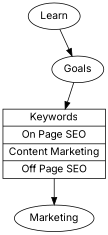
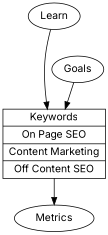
  digraph {
    fontname=Inter
    node [fontname=Inter]
    edge [fontname=Inter]
-   n1 [label="{ Keywords | On Page SEO | Content Marketing | Off Page SEO }" shape=record]
-   Metrics [label=Marketing]
+   n1 [label="{ Keywords | On Page SEO | Content Marketing | Off Content SEO }" shape=record]
+   Metrics
    Goals
    Learn
    n1 -> Metrics
    Goals -> n1
-   Learn -> Goals
+   Learn -> n1
  }
